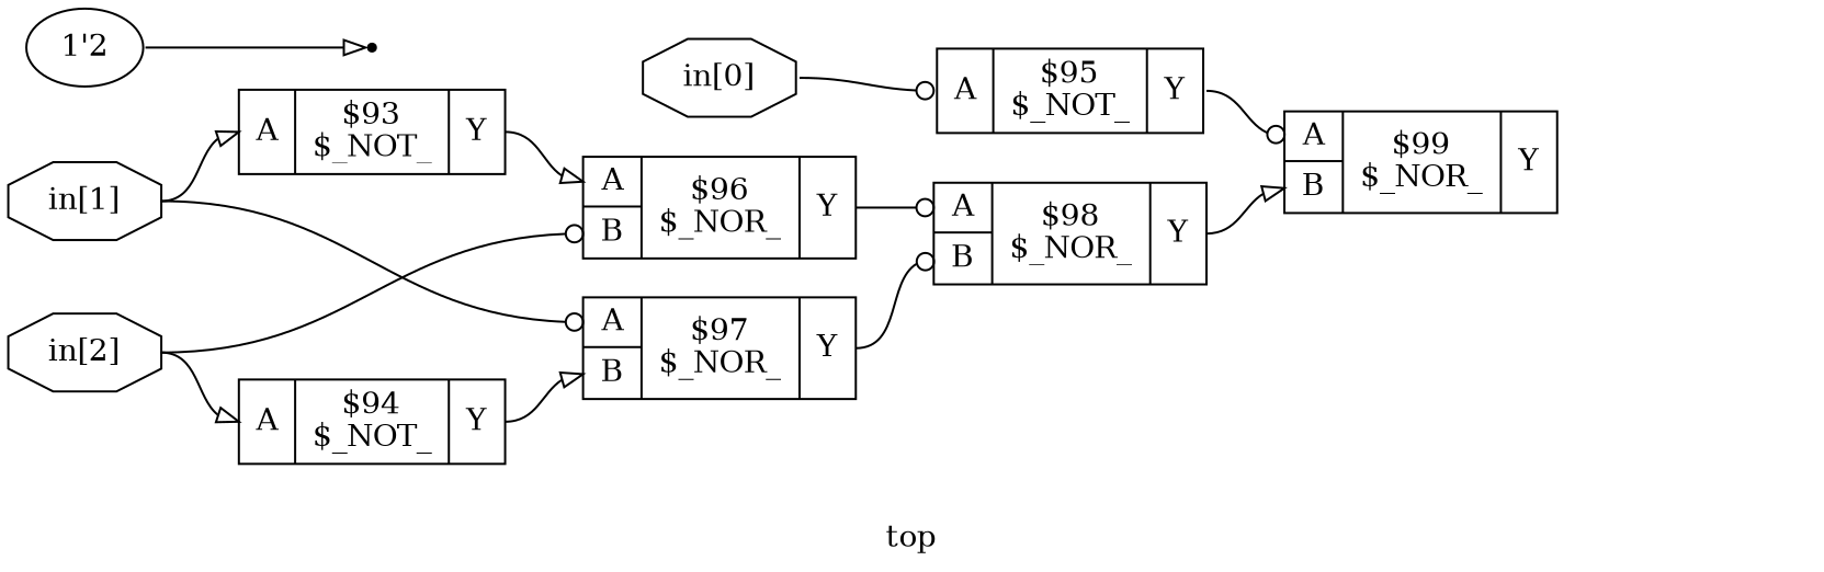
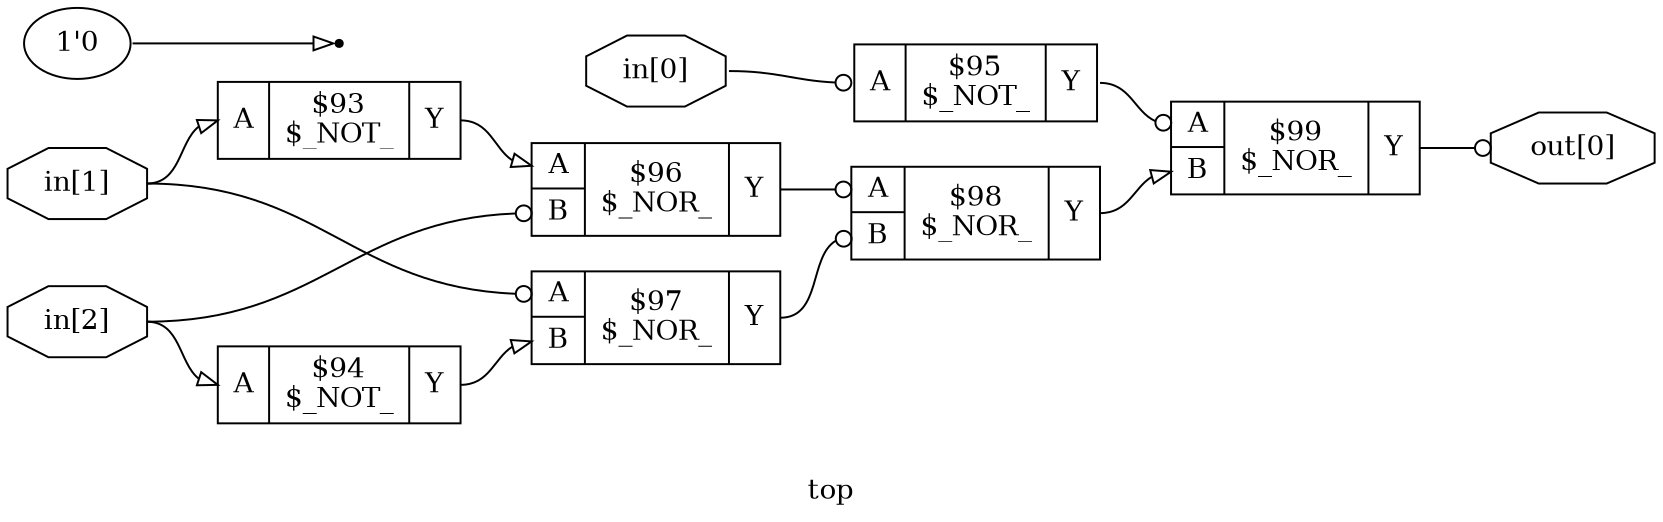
  digraph {
    label=top
    rankdir=LR
    remincross=true
    node [shape=record]
    edge [arrowhead=odot color=black fontcolor=black headport="p12:w" tailport="p13:e"]
    n1 [color=black fontcolor=black label="in[0]" shape=octagon]
    n2 [label="{{<p12> A}|$95\n$_NOT_|{<p13> Y}}"]
    n3 [label="{{<p12> A|<p17> B}|$99\n$_NOR_|{<p13> Y}}"]
    n4 [color=black fontcolor=black label="in[1]" shape=octagon]
    n5 [label="{{<p12> A}|$93\n$_NOT_|{<p13> Y}}"]
    n6 [label="{{<p12> A|<p17> B}|$97\n$_NOR_|{<p13> Y}}"]
    n7 [label="{{<p12> A|<p17> B}|$96\n$_NOR_|{<p13> Y}}"]
    n8 [label="{{<p12> A|<p17> B}|$98\n$_NOR_|{<p13> Y}}"]
    n9 [color=black fontcolor=black label="in[2]" shape=octagon]
    n10 [label="{{<p12> A}|$94\n$_NOT_|{<p13> Y}}"]
-   n12 [label="1'2" shape=""]
+   n11 [color=black fontcolor=black label="out[0]" shape=octagon]
+   n12 [label="1'0" shape=""]
    x1 [shape=point]
    n1 -> n2 [tailport=e]
    n2 -> n3
+   n3 -> n11 [headport=w]
    n4 -> n5 [arrowhead=onormal tailport=e]
    n4 -> n6 [tailport=e]
    n5 -> n7 [arrowhead=onormal]
    n6 -> n8 [headport="p17:w"]
    n7 -> n8
    n8 -> n3 [arrowhead=onormal headport="p17:w"]
    n9 -> n7 [headport="p17:w" tailport=e]
    n9 -> n10 [arrowhead=onormal tailport=e]
    n10 -> n6 [arrowhead=onormal headport="p17:w"]
    n12 -> x1 [arrowhead=onormal headport=w tailport=e]
  }
